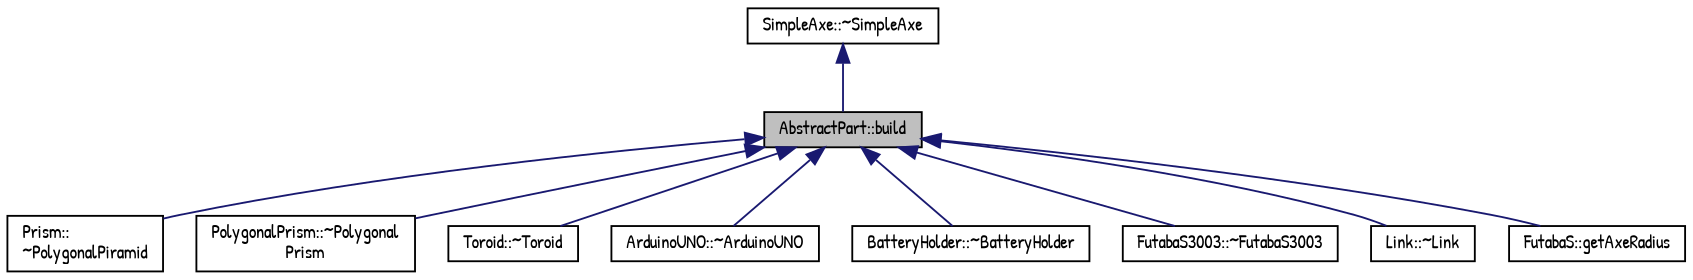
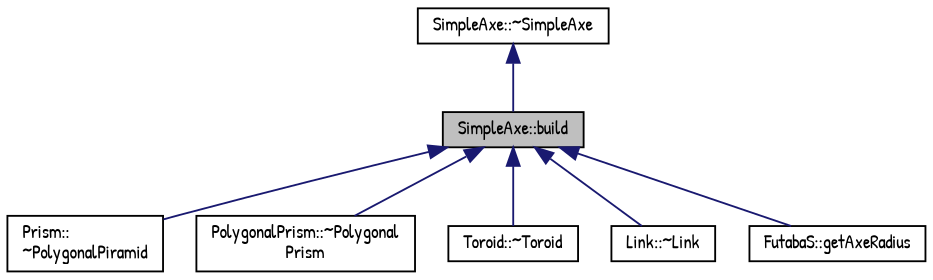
  digraph {
    fontname="Patrick Hand"
    rankdir=TB
    node [color=black fillcolor=white fontname="Patrick Hand" fontsize=10 shape=record style=filled]
    edge [color=midnightblue dir=back fontname="Patrick Hand" fontsize=10 labelfontname=Helvetica labelfontsize=10 style=solid]
-   n1 [fillcolor=grey75 fontcolor=black height=0.2 label="AbstractPart::build" width=0.4]
+   n1 [fillcolor=grey75 fontcolor=black height=0.2 label="SimpleAxe::build" width=0.4]
    n2 [height=0.2 label="Prism::\l~PolygonalPiramid" width=0.4]
    n3 [height=0.2 label="PolygonalPrism::~Polygonal\lPrism" width=0.4]
    n4 [height=0.2 label="Toroid::~Toroid" width=0.4]
-   n5 [height=0.2 label="ArduinoUNO::~ArduinoUNO" width=0.4]
-   n6 [height=0.2 label="BatteryHolder::~BatteryHolder" width=0.4]
-   n7 [height=0.2 label="FutabaS3003::~FutabaS3003" width=0.4]
    n8 [height=0.2 label="Link::~Link" width=0.4]
    n9 [height=0.2 label="FutabaS::getAxeRadius" width=0.4]
    n10 [height=0.2 label="SimpleAxe::~SimpleAxe" width=0.4]
    n1 -> n2
    n1 -> n3
    n1 -> n4
-   n1 -> n5
-   n1 -> n6
-   n1 -> n7
    n1 -> n8
    n1 -> n9
    n10 -> n1
  }
